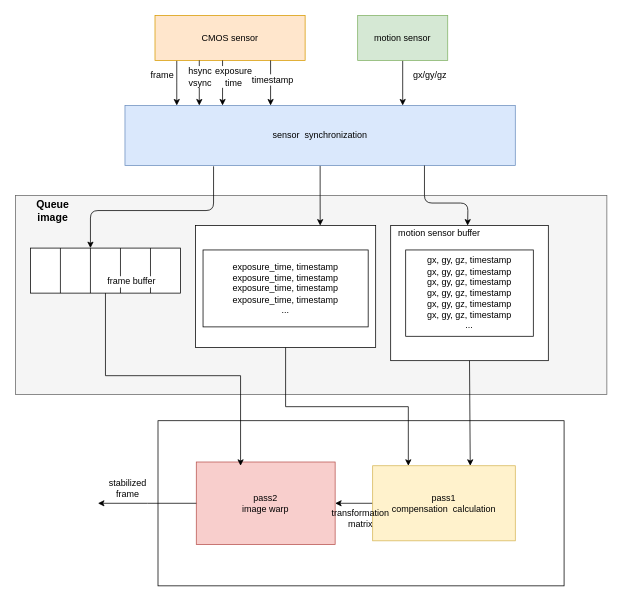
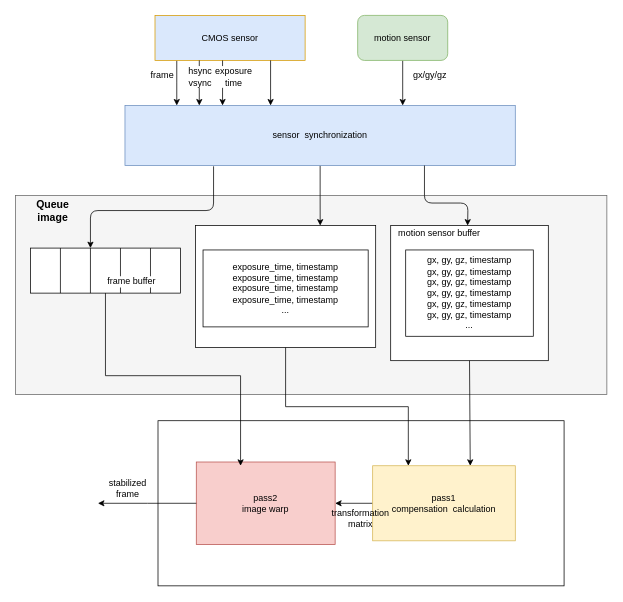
  <mxCell id="0" />
  <mxCell id="1" parent="0" />
  <mxCell id="2" value="" style="rounded=0;whiteSpace=wrap;html=1;fillColor=#f5f5f5;strokeColor=#666666;fontColor=#333333;" parent="1" vertex="1"><mxGeometry x="20" y="260" width="788" height="265" as="geometry" /></mxCell>
  <mxCell id="3" value="" style="rounded=0;whiteSpace=wrap;html=1;labelBackgroundColor=#ffffff;" parent="1" vertex="1"><mxGeometry x="210" y="560" width="541" height="220" as="geometry" /></mxCell>
  <mxCell id="4" value="" style="edgeStyle=orthogonalEdgeStyle;rounded=0;orthogonalLoop=1;jettySize=auto;html=1;" parent="1" edge="1"><mxGeometry relative="1" as="geometry"><mxPoint x="235" y="80" as="sourcePoint" /><mxPoint x="235" y="140" as="targetPoint" /><Array as="points"><mxPoint x="235" y="110" /><mxPoint x="235" y="110" /></Array></mxGeometry></mxCell>
- <mxCell id="5" value="CMOS sensor" style="rounded=0;whiteSpace=wrap;html=1;fillColor=#ffe6cc;strokeColor=#d79b00;" parent="1" vertex="1"><mxGeometry x="206" y="20" width="200" height="60" as="geometry" /></mxCell>
+ <mxCell id="5" value="CMOS sensor" style="rounded=0;whiteSpace=wrap;html=1;fillColor=#dae8fc;strokeColor=#d79b00;" parent="1" vertex="1"><mxGeometry x="206" y="20" width="200" height="60" as="geometry" /></mxCell>
  <mxCell id="6" value="" style="edgeStyle=orthogonalEdgeStyle;rounded=0;orthogonalLoop=1;jettySize=auto;html=1;" parent="1" source="7" target="9" edge="1"><mxGeometry relative="1" as="geometry"><Array as="points"><mxPoint x="536" y="130" /><mxPoint x="536" y="130" /></Array></mxGeometry></mxCell>
- <mxCell id="7" value="motion sensor" style="rounded=0;whiteSpace=wrap;html=1;fillColor=#d5e8d4;strokeColor=#82b366;" parent="1" vertex="1"><mxGeometry x="476" y="20" width="120" height="60" as="geometry" /></mxCell>
+ <mxCell id="7" value="motion sensor" style="whiteSpace=wrap;html=1;fillColor=#d5e8d4;strokeColor=#82b366;rounded=1;" parent="1" vertex="1"><mxGeometry x="476" y="20" width="120" height="60" as="geometry" /></mxCell>
  <mxCell id="8" style="edgeStyle=orthogonalEdgeStyle;rounded=0;orthogonalLoop=1;jettySize=auto;html=1;entryX=0.692;entryY=0;entryDx=0;entryDy=0;entryPerimeter=0;" parent="1" source="9" target="23" edge="1"><mxGeometry relative="1" as="geometry" /></mxCell>
  <mxCell id="9" value="sensor&amp;nbsp; synchronization" style="rounded=0;whiteSpace=wrap;html=1;fillColor=#dae8fc;strokeColor=#6c8ebf;" parent="1" vertex="1"><mxGeometry x="166" y="140" width="520" height="80" as="geometry" /></mxCell>
  <mxCell id="10" value="frame" style="text;html=1;strokeColor=none;fillColor=none;align=center;verticalAlign=middle;whiteSpace=wrap;rounded=0;" parent="1" vertex="1"><mxGeometry x="176" y="90" width="80" height="20" as="geometry" /></mxCell>
  <mxCell id="11" value="" style="edgeStyle=orthogonalEdgeStyle;rounded=0;orthogonalLoop=1;jettySize=auto;html=1;" parent="1" edge="1"><mxGeometry relative="1" as="geometry"><mxPoint x="265" y="80" as="sourcePoint" /><mxPoint x="265" y="140" as="targetPoint" /><Array as="points"><mxPoint x="265" y="110" /><mxPoint x="265" y="110" /></Array></mxGeometry></mxCell>
  <mxCell id="12" value="hsync&lt;br&gt;vsync" style="text;html=1;align=center;verticalAlign=middle;resizable=0;points=[];autosize=1;labelBackgroundColor=#ffffff;" parent="1" vertex="1"><mxGeometry x="241" y="87" width="50" height="30" as="geometry" /></mxCell>
  <mxCell id="13" value="" style="edgeStyle=orthogonalEdgeStyle;rounded=0;orthogonalLoop=1;jettySize=auto;html=1;" parent="1" edge="1"><mxGeometry relative="1" as="geometry"><mxPoint x="296" y="80" as="sourcePoint" /><mxPoint x="296" y="140" as="targetPoint" /><Array as="points"><mxPoint x="296" y="110" /><mxPoint x="296" y="110" /></Array></mxGeometry></mxCell>
  <mxCell id="14" value="exposure time" style="text;html=1;strokeColor=none;fillColor=none;align=center;verticalAlign=middle;whiteSpace=wrap;rounded=0;labelBackgroundColor=#ffffff;" parent="1" vertex="1"><mxGeometry x="291" y="92" width="40" height="20" as="geometry" /></mxCell>
  <mxCell id="15" value="gx/gy/gz&amp;nbsp;&amp;nbsp;" style="text;html=1;strokeColor=none;fillColor=none;align=center;verticalAlign=middle;whiteSpace=wrap;rounded=0;labelBackgroundColor=#ffffff;" parent="1" vertex="1"><mxGeometry x="546" y="90" width="60" height="20" as="geometry" /></mxCell>
  <mxCell id="16" value="" style="endArrow=classic;html=1;" parent="1" edge="1"><mxGeometry width="50" height="50" relative="1" as="geometry"><mxPoint x="360" y="80" as="sourcePoint" /><mxPoint x="360" y="140" as="targetPoint" /></mxGeometry></mxCell>
- <mxCell id="17" value="timestamp" style="text;html=1;strokeColor=none;fillColor=none;align=center;verticalAlign=middle;whiteSpace=wrap;rounded=0;labelBackgroundColor=#ffffff;" parent="1" vertex="1"><mxGeometry x="343" y="96" width="40" height="20" as="geometry" /></mxCell>
  <mxCell id="18" value="" style="group" parent="1" vertex="1" connectable="0"><mxGeometry x="510" y="300" width="220" height="180" as="geometry" /></mxCell>
  <mxCell id="19" value="" style="rounded=0;whiteSpace=wrap;html=1;labelBackgroundColor=#ffffff;" parent="18" vertex="1"><mxGeometry x="10" width="210" height="180" as="geometry" /></mxCell>
  <mxCell id="20" value="gx, gy, gz, timestamp&lt;br&gt;gx, gy, gz, timestamp&lt;br&gt;gx, gy, gz, timestamp&lt;br&gt;gx, gy, gz, timestamp&lt;br&gt;gx, gy, gz, timestamp&lt;br&gt;gx, gy, gz, timestamp&lt;br&gt;..." style="rounded=0;whiteSpace=wrap;html=1;labelBackgroundColor=#ffffff;" parent="18" vertex="1"><mxGeometry x="30" y="32.5" width="170" height="115" as="geometry" /></mxCell>
  <mxCell id="21" value="motion sensor buffer" style="text;html=1;strokeColor=none;fillColor=none;align=center;verticalAlign=middle;whiteSpace=wrap;rounded=0;labelBackgroundColor=#ffffff;" parent="18" vertex="1"><mxGeometry width="150" height="20" as="geometry" /></mxCell>
  <mxCell id="22" value="" style="group" parent="1" vertex="1" connectable="0"><mxGeometry x="260" y="300" width="240" height="162.5" as="geometry" /></mxCell>
  <mxCell id="23" value="" style="rounded=0;whiteSpace=wrap;html=1;labelBackgroundColor=#ffffff;" parent="22" vertex="1"><mxGeometry width="240" height="162.5" as="geometry" /></mxCell>
  <mxCell id="24" value="exposure_time, timestamp&lt;br&gt;exposure_time, timestamp&lt;br&gt;exposure_time, timestamp&lt;br&gt;exposure_time, timestamp&lt;br&gt;..." style="rounded=0;whiteSpace=wrap;html=1;labelBackgroundColor=#ffffff;" parent="22" vertex="1"><mxGeometry x="10" y="32.5" width="220" height="102.5" as="geometry" /></mxCell>
  <mxCell id="25" value="" style="endArrow=classic;html=1;entryX=0.75;entryY=0;entryDx=0;entryDy=0;" parent="1" target="21" edge="1"><mxGeometry width="50" height="50" relative="1" as="geometry"><mxPoint x="565" y="220" as="sourcePoint" /><mxPoint x="730" y="340" as="targetPoint" /><Array as="points"><mxPoint x="565" y="270" /><mxPoint x="623" y="270" /></Array></mxGeometry></mxCell>
  <mxCell id="26" value="" style="group" parent="1" vertex="1" connectable="0"><mxGeometry x="40" y="330" width="200" height="60" as="geometry" /></mxCell>
  <mxCell id="27" value="" style="rounded=0;whiteSpace=wrap;html=1;labelBackgroundColor=#ffffff;" parent="26" vertex="1"><mxGeometry width="200" height="60" as="geometry" /></mxCell>
  <mxCell id="28" value="" style="endArrow=none;html=1;" parent="26" edge="1"><mxGeometry width="50" height="50" relative="1" as="geometry"><mxPoint x="160" y="60" as="sourcePoint" /><mxPoint x="160" as="targetPoint" /></mxGeometry></mxCell>
  <mxCell id="29" value="" style="endArrow=none;html=1;" parent="26" edge="1"><mxGeometry width="50" height="50" relative="1" as="geometry"><mxPoint x="120" y="60" as="sourcePoint" /><mxPoint x="120" as="targetPoint" /></mxGeometry></mxCell>
  <mxCell id="30" value="" style="endArrow=none;html=1;" parent="26" edge="1"><mxGeometry width="50" height="50" relative="1" as="geometry"><mxPoint x="80" y="60" as="sourcePoint" /><mxPoint x="80" as="targetPoint" /></mxGeometry></mxCell>
  <mxCell id="31" value="" style="endArrow=none;html=1;" parent="26" edge="1"><mxGeometry width="50" height="50" relative="1" as="geometry"><mxPoint x="40" y="60" as="sourcePoint" /><mxPoint x="40" as="targetPoint" /></mxGeometry></mxCell>
  <mxCell id="32" value="frame buffer" style="text;html=1;strokeColor=none;fillColor=none;align=center;verticalAlign=middle;whiteSpace=wrap;rounded=0;labelBackgroundColor=#ffffff;" parent="26" vertex="1"><mxGeometry x="100" y="35" width="70" height="20" as="geometry" /></mxCell>
  <mxCell id="33" value="" style="endArrow=classic;html=1;exitX=0.227;exitY=1.013;exitDx=0;exitDy=0;exitPerimeter=0;" parent="1" source="9" edge="1"><mxGeometry width="50" height="50" relative="1" as="geometry"><mxPoint x="390" y="200" as="sourcePoint" /><mxPoint x="120" y="330" as="targetPoint" /><Array as="points"><mxPoint x="284" y="280" /><mxPoint x="120" y="280" /></Array></mxGeometry></mxCell>
  <mxCell id="34" value="" style="edgeStyle=orthogonalEdgeStyle;rounded=0;orthogonalLoop=1;jettySize=auto;html=1;" parent="1" source="35" target="36" edge="1"><mxGeometry relative="1" as="geometry" /></mxCell>
  <mxCell id="35" value="pass1&lt;br&gt;compensation&amp;nbsp; calculation" style="rounded=0;whiteSpace=wrap;html=1;labelBackgroundColor=none;fillColor=#fff2cc;strokeColor=#d6b656;" parent="1" vertex="1"><mxGeometry x="496" y="620" width="190" height="100" as="geometry" /></mxCell>
  <mxCell id="36" value="pass2&lt;br&gt;image warp" style="rounded=0;whiteSpace=wrap;html=1;labelBackgroundColor=none;fillColor=#f8cecc;strokeColor=#b85450;" parent="1" vertex="1"><mxGeometry x="261" y="615" width="185" height="110" as="geometry" /></mxCell>
  <mxCell id="37" value="" style="endArrow=classic;html=1;exitX=0.5;exitY=1;exitDx=0;exitDy=0;" parent="1" source="19" edge="1"><mxGeometry width="50" height="50" relative="1" as="geometry"><mxPoint x="380" y="580" as="sourcePoint" /><mxPoint x="626" y="620" as="targetPoint" /></mxGeometry></mxCell>
  <mxCell id="38" style="edgeStyle=orthogonalEdgeStyle;rounded=0;orthogonalLoop=1;jettySize=auto;html=1;entryX=0.25;entryY=0;entryDx=0;entryDy=0;" parent="1" source="23" target="35" edge="1"><mxGeometry relative="1" as="geometry" /></mxCell>
  <mxCell id="39" style="edgeStyle=orthogonalEdgeStyle;rounded=0;orthogonalLoop=1;jettySize=auto;html=1;" parent="1" source="27" edge="1"><mxGeometry relative="1" as="geometry"><mxPoint x="320" y="620" as="targetPoint" /><Array as="points"><mxPoint x="140" y="500" /><mxPoint x="320" y="500" /><mxPoint x="320" y="620" /></Array></mxGeometry></mxCell>
  <mxCell id="40" value="transformation matrix" style="text;html=1;strokeColor=none;fillColor=none;align=center;verticalAlign=middle;whiteSpace=wrap;rounded=0;labelBackgroundColor=none;" parent="1" vertex="1"><mxGeometry x="460" y="680" width="40" height="20" as="geometry" /></mxCell>
  <mxCell id="41" value="" style="edgeStyle=orthogonalEdgeStyle;rounded=0;orthogonalLoop=1;jettySize=auto;html=1;" parent="1" source="36" edge="1"><mxGeometry relative="1" as="geometry"><mxPoint x="130" y="670" as="targetPoint" /></mxGeometry></mxCell>
  <mxCell id="42" value="stabilized frame" style="text;html=1;strokeColor=none;fillColor=none;align=center;verticalAlign=middle;whiteSpace=wrap;rounded=0;labelBackgroundColor=none;" parent="1" vertex="1"><mxGeometry x="150" y="640" width="40" height="20" as="geometry" /></mxCell>
  <mxCell id="43" value="Queue image" style="text;html=1;strokeColor=none;fillColor=none;align=center;verticalAlign=middle;whiteSpace=wrap;rounded=0;fontSize=14;fontStyle=1" parent="1" vertex="1"><mxGeometry x="30" y="270" width="80" height="20" as="geometry" /></mxCell>
